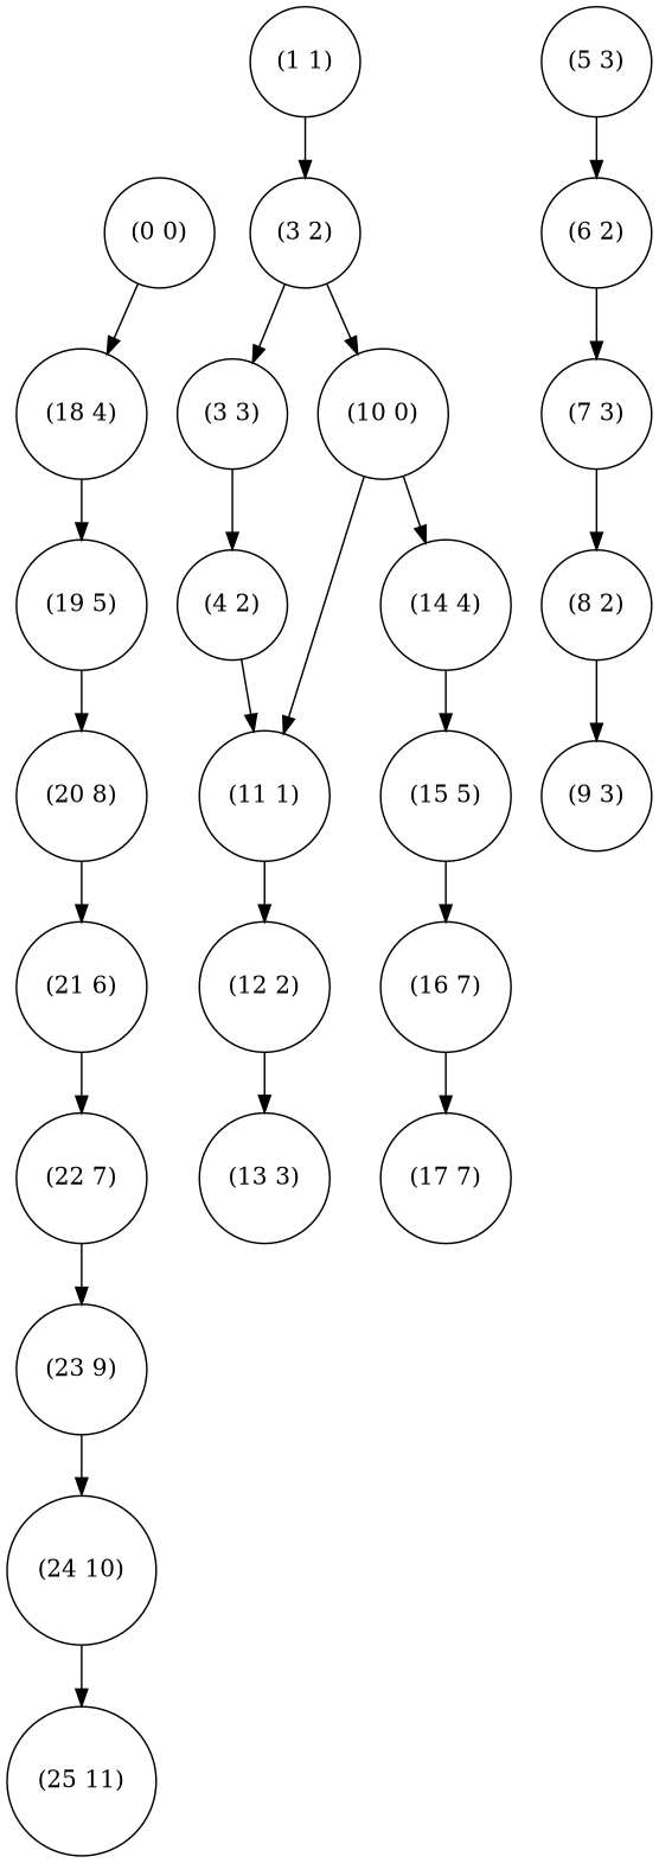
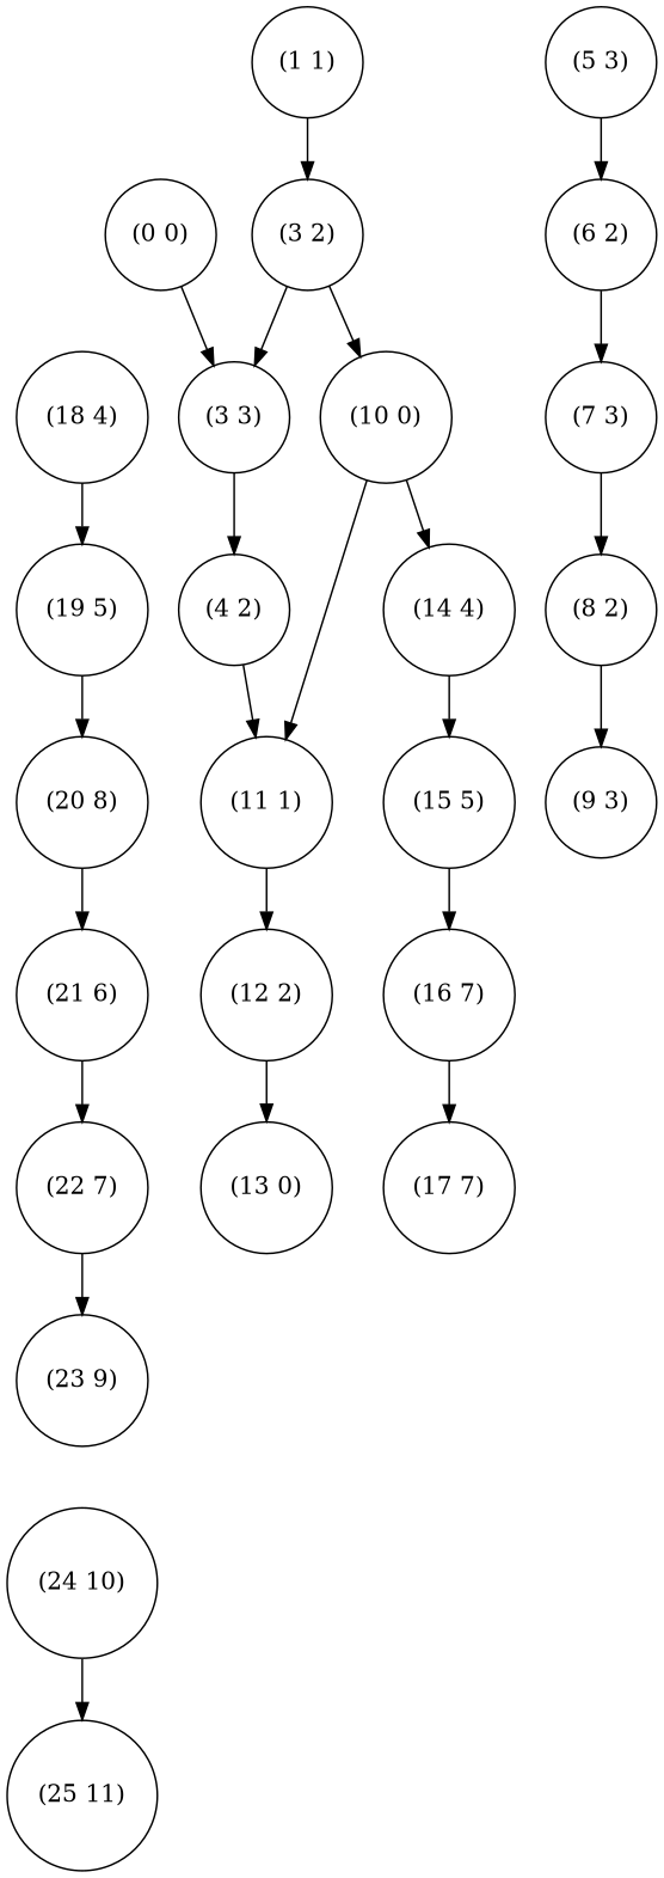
  digraph {
    rankdir=TB
    node [isInitial=false kind=PASSAGE shape=circle]
    edge [letter=0]
    n1 [index=0 isInitial=true label="(0 0)"]
    n2 [index=18 label="(18 4)"]
    n3 [index=1 label="(1 1)"]
    n4 [index=2 label="(3 2)"]
    n5 [index=19 label="(19 5)"]
    n6 [index=3 kind=ERROR label="(3 3)"]
    n7 [index=10 label="(10 0)"]
    n8 [index=4 label="(4 2)"]
    n9 [index=11 label="(11 1)"]
    n10 [index=14 label="(14 4)"]
    n11 [index=5 kind=ERROR label="(5 3)"]
    n12 [index=6 label="(6 2)"]
    n13 [index=7 kind=ERROR label="(7 3)"]
    n14 [index=8 label="(8 2)"]
    n15 [index=9 kind=ERROR label="(9 3)"]
    n16 [index=12 label="(12 2)"]
    n17 [index=15 label="(15 5)"]
-   n18 [index=13 kind=ERROR label="(13 3)"]
+   n18 [index=13 kind=ERROR label="(13 0)"]
    n19 [index=16 label="(16 7)"]
    n20 [index=17 kind=ACCEPTING label="(17 7)"]
    n21 [index=20 label="(20 8)"]
    n22 [index=21 label="(21 6)"]
    n23 [index=22 kind=ACCEPTING label="(22 7)"]
    n24 [index=23 label="(23 9)"]
    n25 [index=24 label="(24 10)"]
    n26 [index=25 kind=ERROR label="(25 11)"]
-   n1 -> n2 [index=17 letter=1]
+   n1 -> n6 [index=17 letter=1]
    n2 -> n5 [index=18]
    n3 -> n4 [index=1]
    n4 -> n6 [index=2]
    n4 -> n7 [index=9 letter=1]
    n5 -> n21 [index=19]
    n6 -> n8 [index=3]
    n7 -> n9 [index=10]
    n7 -> n10 [index=13 letter=1]
    n8 -> n9 [index=4]
    n9 -> n16 [index=11]
    n10 -> n17 [index=14]
    n11 -> n12 [index=5]
    n12 -> n13 [index=6]
    n13 -> n14 [index=7]
    n14 -> n15 [index=8]
    n16 -> n18 [index=12]
    n17 -> n19 [index=15 letter=1]
    n19 -> n20 [index=16 letter=1]
    n21 -> n22 [index=20 letter=1]
    n22 -> n23 [index=21 letter=1]
    n23 -> n24 [index=22]
-   n24 -> n25 [index=23]
    n25 -> n26 [index=24]
  }
